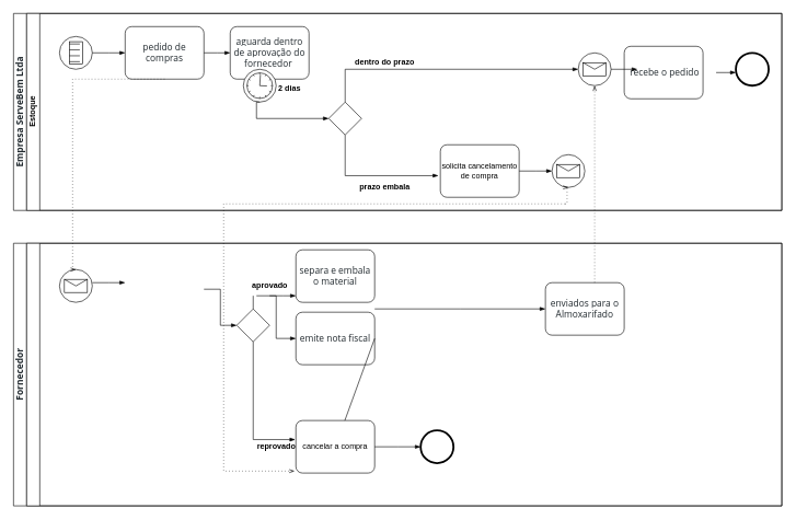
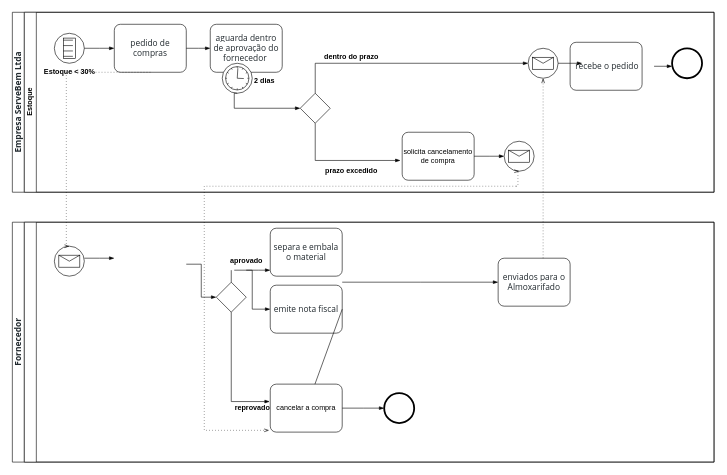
  <mxCell id="0" />
  <mxCell id="1" parent="0" />
  <mxCell id="2" value="&lt;span style=&quot;color: rgb(33, 41, 46); font-family: &amp;quot;Open Sans&amp;quot;, sans-serif; font-size: 14px; text-align: left;&quot;&gt;&amp;nbsp;Fornecedor&amp;nbsp;&lt;/span&gt;" style="swimlane;html=1;childLayout=stackLayout;resizeParent=1;resizeParentMax=0;horizontal=0;startSize=20;horizontalStack=0;whiteSpace=wrap;" vertex="1" parent="1"><mxGeometry x="20" y="370" width="1170" height="400" as="geometry" /></mxCell>
  <mxCell id="3" value="&lt;br&gt;" style="swimlane;html=1;startSize=20;horizontal=0;" vertex="1" parent="2"><mxGeometry x="20" width="1150" height="400" as="geometry" /></mxCell>
  <mxCell id="4" value="" style="points=[[0.145,0.145,0],[0.5,0,0],[0.855,0.145,0],[1,0.5,0],[0.855,0.855,0],[0.5,1,0],[0.145,0.855,0],[0,0.5,0]];shape=mxgraph.bpmn.event;html=1;verticalLabelPosition=bottom;labelBackgroundColor=#ffffff;verticalAlign=top;align=center;perimeter=ellipsePerimeter;outlineConnect=0;aspect=fixed;outline=standard;symbol=message;" vertex="1" parent="3"><mxGeometry x="50" y="40" width="50" height="50" as="geometry" /></mxCell>
  <mxCell id="5" value="" style="edgeStyle=elbowEdgeStyle;fontSize=12;html=1;endArrow=blockThin;endFill=1;rounded=0;" edge="1" parent="3"><mxGeometry width="160" relative="1" as="geometry"><mxPoint x="100" y="60" as="sourcePoint" /><mxPoint x="150" y="60" as="targetPoint" /></mxGeometry></mxCell>
  <mxCell id="6" value="" style="points=[[0.25,0.25,0],[0.5,0,0],[0.75,0.25,0],[1,0.5,0],[0.75,0.75,0],[0.5,1,0],[0.25,0.75,0],[0,0.5,0]];shape=mxgraph.bpmn.gateway2;html=1;verticalLabelPosition=bottom;labelBackgroundColor=#ffffff;verticalAlign=top;align=center;perimeter=rhombusPerimeter;outlineConnect=0;outline=none;symbol=none;" vertex="1" parent="3"><mxGeometry x="320" y="100" width="50" height="50" as="geometry" /></mxCell>
  <mxCell id="7" value="cancelar a compra" style="points=[[0.25,0,0],[0.5,0,0],[0.75,0,0],[1,0.25,0],[1,0.5,0],[1,0.75,0],[0.75,1,0],[0.5,1,0],[0.25,1,0],[0,0.75,0],[0,0.5,0],[0,0.25,0]];shape=mxgraph.bpmn.task;whiteSpace=wrap;rectStyle=rounded;size=10;html=1;taskMarker=abstract;" vertex="1" parent="3"><mxGeometry x="410" y="270" width="120" height="80" as="geometry" /></mxCell>
  <mxCell id="8" value="&lt;span style=&quot;color: rgb(33, 41, 46); font-family: &amp;quot;Open Sans&amp;quot;, sans-serif; font-size: 14px; text-align: left; background-color: rgb(255, 255, 255);&quot;&gt;separa e embala o material&lt;/span&gt;" style="points=[[0.25,0,0],[0.5,0,0],[0.75,0,0],[1,0.25,0],[1,0.5,0],[1,0.75,0],[0.75,1,0],[0.5,1,0],[0.25,1,0],[0,0.75,0],[0,0.5,0],[0,0.25,0]];shape=mxgraph.bpmn.task;whiteSpace=wrap;rectStyle=rounded;size=10;html=1;taskMarker=abstract;" vertex="1" parent="3"><mxGeometry x="410" y="10" width="120" height="80" as="geometry" /></mxCell>
  <mxCell id="9" value="" style="edgeStyle=elbowEdgeStyle;fontSize=12;html=1;endArrow=blockThin;endFill=1;rounded=0;entryX=0;entryY=0.5;entryDx=0;entryDy=0;entryPerimeter=0;" edge="1" parent="3" target="6"><mxGeometry width="160" relative="1" as="geometry"><mxPoint x="270" y="70" as="sourcePoint" /><mxPoint x="430" y="70" as="targetPoint" /></mxGeometry></mxCell>
  <mxCell id="10" value="" style="edgeStyle=elbowEdgeStyle;fontSize=12;html=1;endArrow=blockThin;endFill=1;rounded=0;exitX=0.5;exitY=1;exitDx=0;exitDy=0;exitPerimeter=0;entryX=-0.008;entryY=0.363;entryDx=0;entryDy=0;entryPerimeter=0;" edge="1" parent="3" source="6" target="7"><mxGeometry width="160" relative="1" as="geometry"><mxPoint x="310" y="180" as="sourcePoint" /><mxPoint x="400" y="300" as="targetPoint" /><Array as="points"><mxPoint x="345" y="170" /></Array></mxGeometry></mxCell>
  <mxCell id="11" value="&lt;b&gt;aprovado&lt;/b&gt;" style="text;html=1;align=center;verticalAlign=middle;resizable=0;points=[];autosize=1;strokeColor=none;fillColor=none;" vertex="1" parent="3"><mxGeometry x="330" y="50" width="80" height="30" as="geometry" /></mxCell>
  <mxCell id="12" value="&lt;b&gt;reprovado&lt;/b&gt;" style="text;html=1;align=center;verticalAlign=middle;resizable=0;points=[];autosize=1;strokeColor=none;fillColor=none;" vertex="1" parent="3"><mxGeometry x="340" y="295" width="80" height="30" as="geometry" /></mxCell>
  <mxCell id="13" value="&lt;span style=&quot;color: rgb(33, 41, 46); font-family: &amp;quot;Open Sans&amp;quot;, sans-serif; font-size: 14px; text-align: left; background-color: rgb(255, 255, 255);&quot;&gt;emite nota fiscal&lt;/span&gt;" style="points=[[0.25,0,0],[0.5,0,0],[0.75,0,0],[1,0.25,0],[1,0.5,0],[1,0.75,0],[0.75,1,0],[0.5,1,0],[0.25,1,0],[0,0.75,0],[0,0.5,0],[0,0.25,0]];shape=mxgraph.bpmn.task;whiteSpace=wrap;rectStyle=rounded;size=10;html=1;taskMarker=abstract;" vertex="1" parent="3"><mxGeometry x="410" y="105" width="120" height="80" as="geometry" /></mxCell>
  <mxCell id="14" value="" style="endArrow=none;html=1;rounded=0;exitX=0.5;exitY=0;exitDx=0;exitDy=0;exitPerimeter=0;" edge="1" parent="3" source="6"><mxGeometry width="50" height="50" relative="1" as="geometry"><mxPoint x="370" y="200" as="sourcePoint" /><mxPoint x="345" y="80" as="targetPoint" /></mxGeometry></mxCell>
  <mxCell id="15" value="" style="edgeStyle=elbowEdgeStyle;fontSize=12;html=1;endArrow=blockThin;endFill=1;rounded=0;" edge="1" parent="3"><mxGeometry width="160" relative="1" as="geometry"><mxPoint x="370" y="80" as="sourcePoint" /><mxPoint x="410" y="80" as="targetPoint" /></mxGeometry></mxCell>
  <mxCell id="16" value="" style="edgeStyle=elbowEdgeStyle;fontSize=12;html=1;endArrow=blockThin;endFill=1;rounded=0;entryX=0;entryY=0.5;entryDx=0;entryDy=0;entryPerimeter=0;" edge="1" parent="3" target="13"><mxGeometry width="160" relative="1" as="geometry"><mxPoint x="350" y="80" as="sourcePoint" /><mxPoint x="540" y="100" as="targetPoint" /></mxGeometry></mxCell>
  <mxCell id="17" value="" style="points=[[0.145,0.145,0],[0.5,0,0],[0.855,0.145,0],[1,0.5,0],[0.855,0.855,0],[0.5,1,0],[0.145,0.855,0],[0,0.5,0]];shape=mxgraph.bpmn.event;html=1;verticalLabelPosition=bottom;labelBackgroundColor=#ffffff;verticalAlign=top;align=center;perimeter=ellipsePerimeter;outlineConnect=0;aspect=fixed;outline=end;symbol=terminate2;" vertex="1" parent="3"><mxGeometry x="600" y="285" width="50" height="50" as="geometry" /></mxCell>
  <mxCell id="18" value="" style="edgeStyle=elbowEdgeStyle;fontSize=12;html=1;endArrow=blockThin;endFill=1;rounded=0;" edge="1" parent="3"><mxGeometry width="160" relative="1" as="geometry"><mxPoint x="530" y="310" as="sourcePoint" /><mxPoint x="600" y="310" as="targetPoint" /></mxGeometry></mxCell>
  <mxCell id="19" value="&lt;span style=&quot;color: rgb(33, 41, 46); font-family: &amp;quot;Open Sans&amp;quot;, sans-serif; font-size: 14px; text-align: left; background-color: rgb(255, 255, 255);&quot;&gt;enviados para o Almoxarifado&lt;/span&gt;" style="points=[[0.25,0,0],[0.5,0,0],[0.75,0,0],[1,0.25,0],[1,0.5,0],[1,0.75,0],[0.75,1,0],[0.5,1,0],[0.25,1,0],[0,0.75,0],[0,0.5,0],[0,0.25,0]];shape=mxgraph.bpmn.task;whiteSpace=wrap;rectStyle=rounded;size=10;html=1;taskMarker=abstract;" vertex="1" parent="3"><mxGeometry x="790" y="60" width="120" height="80" as="geometry" /></mxCell>
  <mxCell id="20" value="" style="endArrow=none;html=1;rounded=0;exitX=1;exitY=0.5;exitDx=0;exitDy=0;exitPerimeter=0;" edge="1" parent="3" source="13" target="7"><mxGeometry width="50" height="50" relative="1" as="geometry"><mxPoint x="530" y="120" as="sourcePoint" /><mxPoint x="580" y="70" as="targetPoint" /></mxGeometry></mxCell>
  <mxCell id="21" value="&lt;span style=&quot;color: rgb(33, 41, 46); font-family: &amp;quot;Open Sans&amp;quot;, sans-serif; font-size: 14px; text-align: left;&quot;&gt;Empresa ServeBem Ltda&lt;/span&gt;" style="swimlane;html=1;childLayout=stackLayout;resizeParent=1;resizeParentMax=0;horizontal=0;startSize=20;horizontalStack=0;whiteSpace=wrap;" vertex="1" parent="1"><mxGeometry x="20" y="20" width="1170" height="300" as="geometry" /></mxCell>
  <mxCell id="22" value="Estoque" style="swimlane;html=1;startSize=20;horizontal=0;" vertex="1" parent="21"><mxGeometry x="20" width="1150" height="300" as="geometry" /></mxCell>
  <mxCell id="23" value="" style="points=[[0.145,0.145,0],[0.5,0,0],[0.855,0.145,0],[1,0.5,0],[0.855,0.855,0],[0.5,1,0],[0.145,0.855,0],[0,0.5,0]];shape=mxgraph.bpmn.event;html=1;verticalLabelPosition=bottom;labelBackgroundColor=#ffffff;verticalAlign=top;align=center;perimeter=ellipsePerimeter;outlineConnect=0;aspect=fixed;outline=standard;symbol=conditional;" vertex="1" parent="22"><mxGeometry x="50" y="35" width="50" height="50" as="geometry" /></mxCell>
+ <mxCell id="24" value="&lt;b&gt;Estoque &amp;lt; 30%&lt;/b&gt;" style="text;html=1;align=center;verticalAlign=middle;resizable=0;points=[];autosize=1;strokeColor=none;fillColor=none;" vertex="1" parent="22"><mxGeometry x="20" y="85" width="110" height="30" as="geometry" /></mxCell>
  <mxCell id="25" value="&lt;span style=&quot;color: rgb(33, 41, 46); font-family: &amp;quot;Open Sans&amp;quot;, sans-serif; font-size: 14px; text-align: left; background-color: rgb(255, 255, 255);&quot;&gt;pedido de compras&lt;/span&gt;" style="points=[[0.25,0,0],[0.5,0,0],[0.75,0,0],[1,0.25,0],[1,0.5,0],[1,0.75,0],[0.75,1,0],[0.5,1,0],[0.25,1,0],[0,0.75,0],[0,0.5,0],[0,0.25,0]];shape=mxgraph.bpmn.task;whiteSpace=wrap;rectStyle=rounded;size=10;html=1;taskMarker=abstract;" vertex="1" parent="22"><mxGeometry x="150" y="20" width="120" height="80" as="geometry" /></mxCell>
  <mxCell id="26" value="" style="edgeStyle=elbowEdgeStyle;fontSize=12;html=1;endArrow=blockThin;endFill=1;rounded=0;" edge="1" parent="22"><mxGeometry width="160" relative="1" as="geometry"><mxPoint x="100" y="60" as="sourcePoint" /><mxPoint x="150" y="60" as="targetPoint" /></mxGeometry></mxCell>
  <mxCell id="27" value="&lt;span style=&quot;color: rgb(33, 41, 46); font-family: &amp;quot;Open Sans&amp;quot;, sans-serif; font-size: 14px; text-align: left; background-color: rgb(255, 255, 255);&quot;&gt;aguarda dentro de aprovação do fornecedor&amp;nbsp;&lt;/span&gt;" style="points=[[0.25,0,0],[0.5,0,0],[0.75,0,0],[1,0.25,0],[1,0.5,0],[1,0.75,0],[0.75,1,0],[0.5,1,0],[0.25,1,0],[0,0.75,0],[0,0.5,0],[0,0.25,0]];shape=mxgraph.bpmn.task;whiteSpace=wrap;rectStyle=rounded;size=10;html=1;taskMarker=abstract;" vertex="1" parent="22"><mxGeometry x="310" y="20" width="120" height="80" as="geometry" /></mxCell>
  <mxCell id="28" value="" style="edgeStyle=elbowEdgeStyle;fontSize=12;html=1;endArrow=blockThin;endFill=1;rounded=0;" edge="1" parent="22"><mxGeometry width="160" relative="1" as="geometry"><mxPoint x="270" y="60" as="sourcePoint" /><mxPoint x="310" y="60" as="targetPoint" /></mxGeometry></mxCell>
  <mxCell id="29" value="" style="points=[[0.145,0.145,0],[0.5,0,0],[0.855,0.145,0],[1,0.5,0],[0.855,0.855,0],[0.5,1,0],[0.145,0.855,0],[0,0.5,0]];shape=mxgraph.bpmn.event;html=1;verticalLabelPosition=bottom;labelBackgroundColor=#ffffff;verticalAlign=top;align=center;perimeter=ellipsePerimeter;outlineConnect=0;aspect=fixed;outline=standard;symbol=timer;" vertex="1" parent="22"><mxGeometry x="330" y="85" width="50" height="50" as="geometry" /></mxCell>
  <mxCell id="30" value="&lt;b&gt;2 dias&lt;/b&gt;" style="text;html=1;align=center;verticalAlign=middle;resizable=0;points=[];autosize=1;strokeColor=none;fillColor=none;" vertex="1" parent="22"><mxGeometry x="370" y="100" width="60" height="30" as="geometry" /></mxCell>
  <mxCell id="31" value="" style="points=[[0.145,0.145,0],[0.5,0,0],[0.855,0.145,0],[1,0.5,0],[0.855,0.855,0],[0.5,1,0],[0.145,0.855,0],[0,0.5,0]];shape=mxgraph.bpmn.event;html=1;verticalLabelPosition=bottom;labelBackgroundColor=#ffffff;verticalAlign=top;align=center;perimeter=ellipsePerimeter;outlineConnect=0;aspect=fixed;outline=standard;symbol=message;" vertex="1" parent="22"><mxGeometry x="840" y="60" width="50" height="50" as="geometry" /></mxCell>
  <mxCell id="32" value="&lt;span style=&quot;color: rgb(33, 41, 46); font-family: &amp;quot;Open Sans&amp;quot;, sans-serif; font-size: 14px; text-align: left; background-color: rgb(255, 255, 255);&quot;&gt;&amp;nbsp;recebe o pedido&lt;/span&gt;" style="points=[[0.25,0,0],[0.5,0,0],[0.75,0,0],[1,0.25,0],[1,0.5,0],[1,0.75,0],[0.75,1,0],[0.5,1,0],[0.25,1,0],[0,0.75,0],[0,0.5,0],[0,0.25,0]];shape=mxgraph.bpmn.task;whiteSpace=wrap;rectStyle=rounded;size=10;html=1;taskMarker=abstract;" vertex="1" parent="22"><mxGeometry x="910" y="50" width="120" height="80" as="geometry" /></mxCell>
  <mxCell id="33" value="" style="points=[[0.25,0.25,0],[0.5,0,0],[0.75,0.25,0],[1,0.5,0],[0.75,0.75,0],[0.5,1,0],[0.25,0.75,0],[0,0.5,0]];shape=mxgraph.bpmn.gateway2;html=1;verticalLabelPosition=bottom;labelBackgroundColor=#ffffff;verticalAlign=top;align=center;perimeter=rhombusPerimeter;outlineConnect=0;outline=none;symbol=none;" vertex="1" parent="22"><mxGeometry x="460" y="135" width="50" height="50" as="geometry" /></mxCell>
  <mxCell id="34" value="" style="points=[[0.145,0.145,0],[0.5,0,0],[0.855,0.145,0],[1,0.5,0],[0.855,0.855,0],[0.5,1,0],[0.145,0.855,0],[0,0.5,0]];shape=mxgraph.bpmn.event;html=1;verticalLabelPosition=bottom;labelBackgroundColor=#ffffff;verticalAlign=top;align=center;perimeter=ellipsePerimeter;outlineConnect=0;aspect=fixed;outline=end;symbol=terminate2;" vertex="1" parent="22"><mxGeometry x="1080" y="60" width="50" height="50" as="geometry" /></mxCell>
  <mxCell id="35" value="" style="edgeStyle=elbowEdgeStyle;fontSize=12;html=1;endArrow=blockThin;endFill=1;rounded=0;exitX=0.5;exitY=1;exitDx=0;exitDy=0;exitPerimeter=0;entryX=0;entryY=0.5;entryDx=0;entryDy=0;entryPerimeter=0;" edge="1" parent="22" source="29" target="33"><mxGeometry width="160" relative="1" as="geometry"><mxPoint x="310" y="210" as="sourcePoint" /><mxPoint x="470" y="210" as="targetPoint" /><Array as="points"><mxPoint x="350" y="160" /></Array></mxGeometry></mxCell>
  <mxCell id="36" value="solicita cancelamento de compra" style="points=[[0.25,0,0],[0.5,0,0],[0.75,0,0],[1,0.25,0],[1,0.5,0],[1,0.75,0],[0.75,1,0],[0.5,1,0],[0.25,1,0],[0,0.75,0],[0,0.5,0],[0,0.25,0]];shape=mxgraph.bpmn.task;whiteSpace=wrap;rectStyle=rounded;size=10;html=1;taskMarker=abstract;" vertex="1" parent="22"><mxGeometry x="630" y="200" width="120" height="80" as="geometry" /></mxCell>
  <mxCell id="37" value="" style="edgeStyle=elbowEdgeStyle;fontSize=12;html=1;endArrow=blockThin;endFill=1;rounded=0;exitX=0.5;exitY=1;exitDx=0;exitDy=0;exitPerimeter=0;entryX=-0.025;entryY=0.588;entryDx=0;entryDy=0;entryPerimeter=0;" edge="1" parent="22" source="33" target="36"><mxGeometry width="160" relative="1" as="geometry"><mxPoint x="380" y="220" as="sourcePoint" /><mxPoint x="540" y="220" as="targetPoint" /><Array as="points"><mxPoint x="485" y="230" /></Array></mxGeometry></mxCell>
- <mxCell id="38" value="&lt;b&gt;prazo embala&lt;/b&gt;" style="text;html=1;align=center;verticalAlign=middle;resizable=0;points=[];autosize=1;strokeColor=none;fillColor=none;" vertex="1" parent="22"><mxGeometry x="490" y="250" width="110" height="30" as="geometry" /></mxCell>
+ <mxCell id="38" value="&lt;b&gt;prazo excedido&lt;/b&gt;" style="text;html=1;align=center;verticalAlign=middle;resizable=0;points=[];autosize=1;strokeColor=none;fillColor=none;" vertex="1" parent="22"><mxGeometry x="490" y="250" width="110" height="30" as="geometry" /></mxCell>
  <mxCell id="39" value="" style="edgeStyle=elbowEdgeStyle;fontSize=12;html=1;endArrow=blockThin;endFill=1;rounded=0;entryX=0;entryY=0.5;entryDx=0;entryDy=0;entryPerimeter=0;exitX=0.5;exitY=0;exitDx=0;exitDy=0;exitPerimeter=0;" edge="1" parent="22" source="33" target="31"><mxGeometry width="160" relative="1" as="geometry"><mxPoint x="480" y="130" as="sourcePoint" /><mxPoint x="630" y="80" as="targetPoint" /><Array as="points"><mxPoint x="485" y="85" /></Array></mxGeometry></mxCell>
  <mxCell id="40" value="" style="points=[[0.145,0.145,0],[0.5,0,0],[0.855,0.145,0],[1,0.5,0],[0.855,0.855,0],[0.5,1,0],[0.145,0.855,0],[0,0.5,0]];shape=mxgraph.bpmn.event;html=1;verticalLabelPosition=bottom;labelBackgroundColor=#ffffff;verticalAlign=top;align=center;perimeter=ellipsePerimeter;outlineConnect=0;aspect=fixed;outline=standard;symbol=message;" vertex="1" parent="22"><mxGeometry x="800" y="215" width="50" height="50" as="geometry" /></mxCell>
  <mxCell id="41" value="" style="edgeStyle=elbowEdgeStyle;fontSize=12;html=1;endArrow=blockThin;endFill=1;rounded=0;exitX=1;exitY=0.5;exitDx=0;exitDy=0;exitPerimeter=0;entryX=0;entryY=0.5;entryDx=0;entryDy=0;entryPerimeter=0;" edge="1" parent="22" source="36" target="40"><mxGeometry width="160" relative="1" as="geometry"><mxPoint x="710" y="240" as="sourcePoint" /><mxPoint x="870" y="240" as="targetPoint" /></mxGeometry></mxCell>
  <mxCell id="42" value="" style="edgeStyle=elbowEdgeStyle;fontSize=12;html=1;endArrow=blockThin;endFill=1;rounded=0;exitX=1;exitY=0.5;exitDx=0;exitDy=0;exitPerimeter=0;" edge="1" parent="22" source="31"><mxGeometry width="160" relative="1" as="geometry"><mxPoint x="910" y="210" as="sourcePoint" /><mxPoint x="930" y="85" as="targetPoint" /></mxGeometry></mxCell>
  <mxCell id="43" value="" style="edgeStyle=elbowEdgeStyle;fontSize=12;html=1;endArrow=blockThin;endFill=1;rounded=0;" edge="1" parent="22"><mxGeometry width="160" relative="1" as="geometry"><mxPoint x="1050" y="90" as="sourcePoint" /><mxPoint x="1080" y="90" as="targetPoint" /></mxGeometry></mxCell>
  <mxCell id="44" value="&lt;b&gt;dentro do prazo&lt;/b&gt;" style="text;html=1;align=center;verticalAlign=middle;resizable=0;points=[];autosize=1;strokeColor=none;fillColor=none;" vertex="1" parent="22"><mxGeometry x="490" y="60" width="110" height="30" as="geometry" /></mxCell>
  <mxCell id="45" value="" style="edgeStyle=elbowEdgeStyle;fontSize=12;html=1;endFill=0;startFill=0;endSize=6;startSize=6;dashed=1;dashPattern=1 4;endArrow=openThin;startArrow=none;rounded=0;entryX=0.5;entryY=1;entryDx=0;entryDy=0;entryPerimeter=0;" edge="1" parent="22" target="40"><mxGeometry width="160" relative="1" as="geometry"><mxPoint x="820" y="290" as="sourcePoint" /><mxPoint x="980" y="290" as="targetPoint" /></mxGeometry></mxCell>
  <mxCell id="46" value="" style="edgeStyle=elbowEdgeStyle;fontSize=12;html=1;endFill=0;startFill=0;endSize=6;startSize=6;dashed=1;dashPattern=1 4;endArrow=openThin;startArrow=none;rounded=0;exitX=0.5;exitY=1;exitDx=0;exitDy=0;exitPerimeter=0;entryX=0.5;entryY=0;entryDx=0;entryDy=0;entryPerimeter=0;" edge="1" parent="1" source="25" target="4"><mxGeometry width="160" relative="1" as="geometry"><mxPoint x="200" y="210" as="sourcePoint" /><mxPoint x="110" y="490" as="targetPoint" /><Array as="points"><mxPoint x="110" y="190" /><mxPoint x="110" y="330" /><mxPoint x="110" y="320" /></Array></mxGeometry></mxCell>
  <mxCell id="47" value="" style="edgeStyle=elbowEdgeStyle;fontSize=12;html=1;endArrow=blockThin;endFill=1;rounded=0;entryX=0;entryY=0.5;entryDx=0;entryDy=0;entryPerimeter=0;" edge="1" parent="1" target="19"><mxGeometry width="160" relative="1" as="geometry"><mxPoint x="570" y="470" as="sourcePoint" /><mxPoint x="600" y="470" as="targetPoint" /></mxGeometry></mxCell>
  <mxCell id="48" value="" style="edgeStyle=elbowEdgeStyle;fontSize=12;html=1;endFill=0;startFill=0;endSize=6;startSize=6;dashed=1;dashPattern=1 4;endArrow=openThin;startArrow=none;rounded=0;entryX=-0.017;entryY=0.963;entryDx=0;entryDy=0;entryPerimeter=0;" edge="1" parent="1" target="7"><mxGeometry width="160" relative="1" as="geometry"><mxPoint x="860" y="310" as="sourcePoint" /><mxPoint x="780" y="340" as="targetPoint" /><Array as="points"><mxPoint x="340" y="500" /><mxPoint x="340" y="300" /><mxPoint x="320" y="540" /></Array></mxGeometry></mxCell>
  <mxCell id="49" value="" style="edgeStyle=elbowEdgeStyle;fontSize=12;html=1;endFill=0;startFill=0;endSize=6;startSize=6;dashed=1;dashPattern=1 4;endArrow=openThin;startArrow=none;rounded=0;entryX=0.5;entryY=1;entryDx=0;entryDy=0;entryPerimeter=0;" edge="1" parent="1" source="19" target="31"><mxGeometry width="160" relative="1" as="geometry"><mxPoint x="660" y="430" as="sourcePoint" /><mxPoint x="650" y="290" as="targetPoint" /><Array as="points"><mxPoint x="905" y="310" /></Array></mxGeometry></mxCell>
